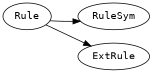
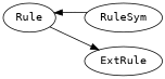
  digraph {
    fontname="DejaVu Sans Mono"
    rankdir=LR
    node [fontname="DejaVu Sans Mono"]
    edge [fontname="DejaVu Sans Mono"]
    Rule
    RuleSym
    ExtRule
-   Rule -> RuleSym
+   RuleSym -> Rule
    Rule -> ExtRule
  }
